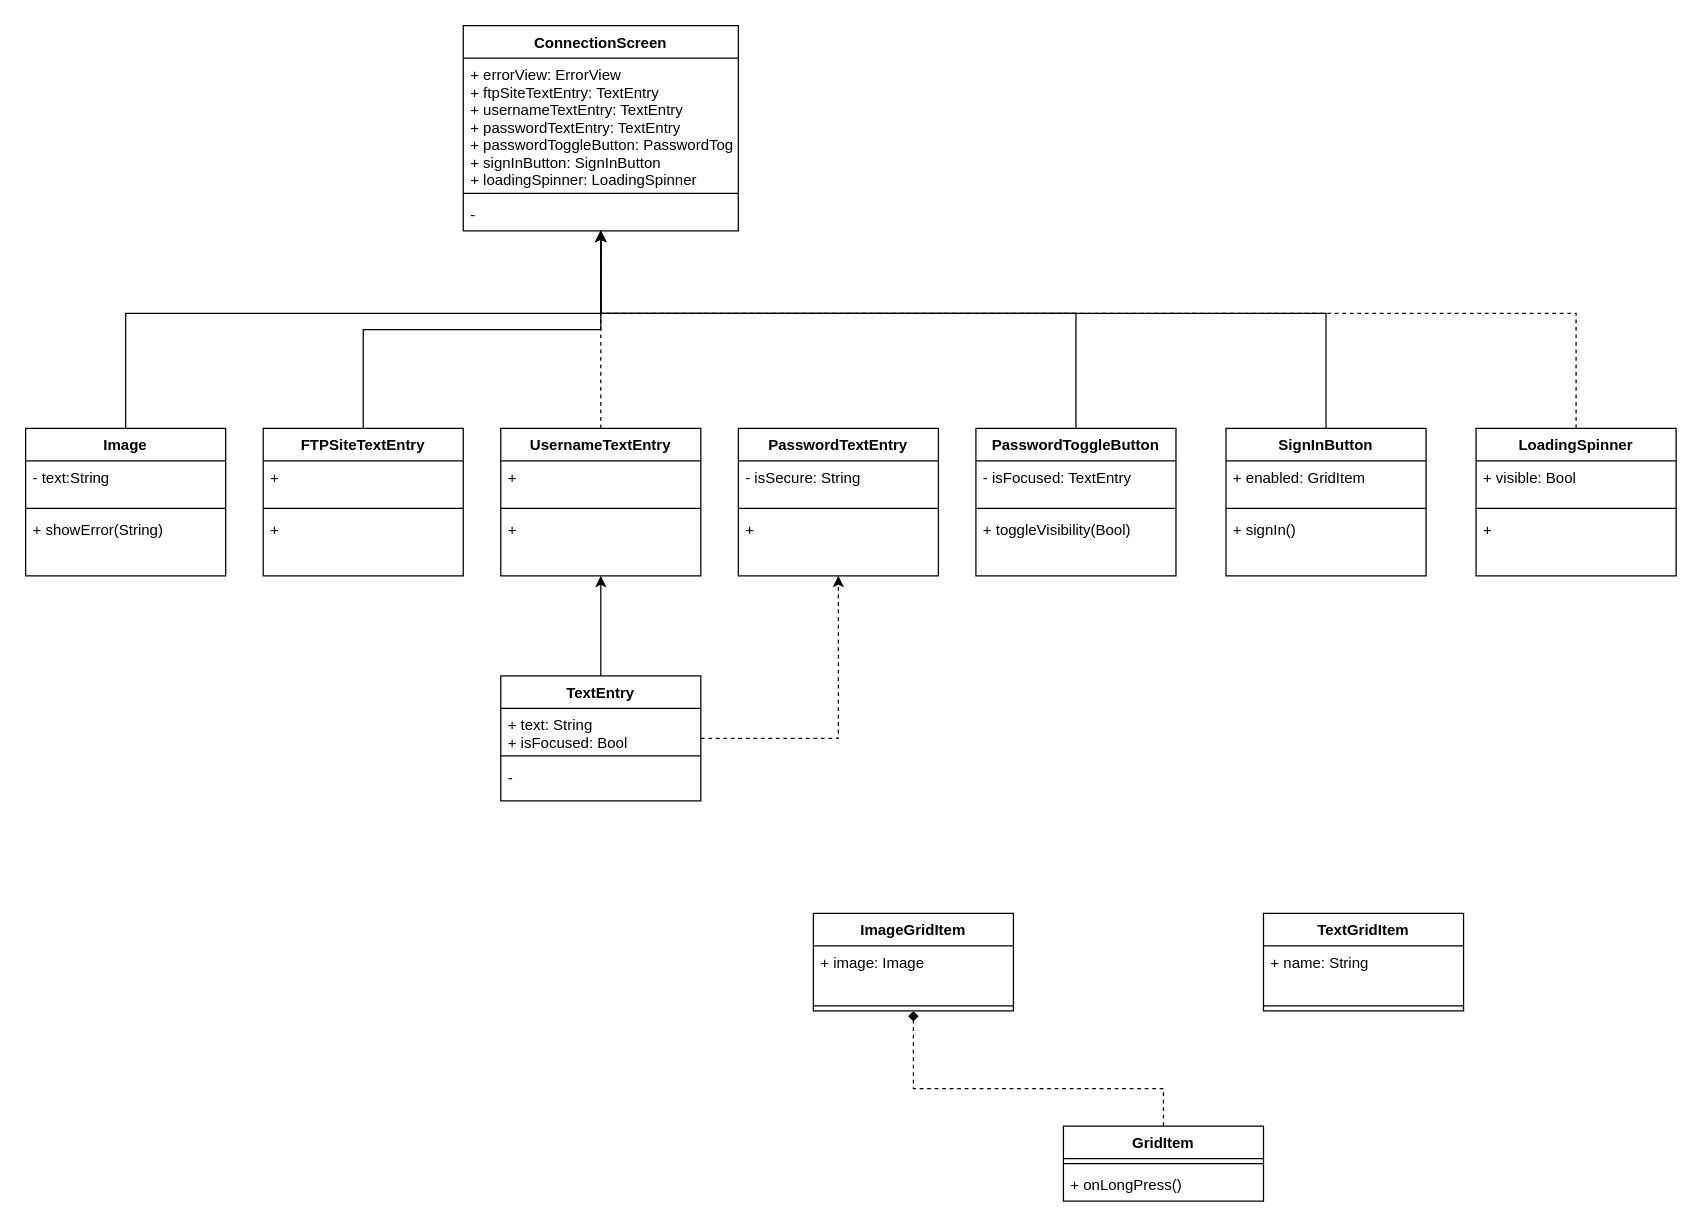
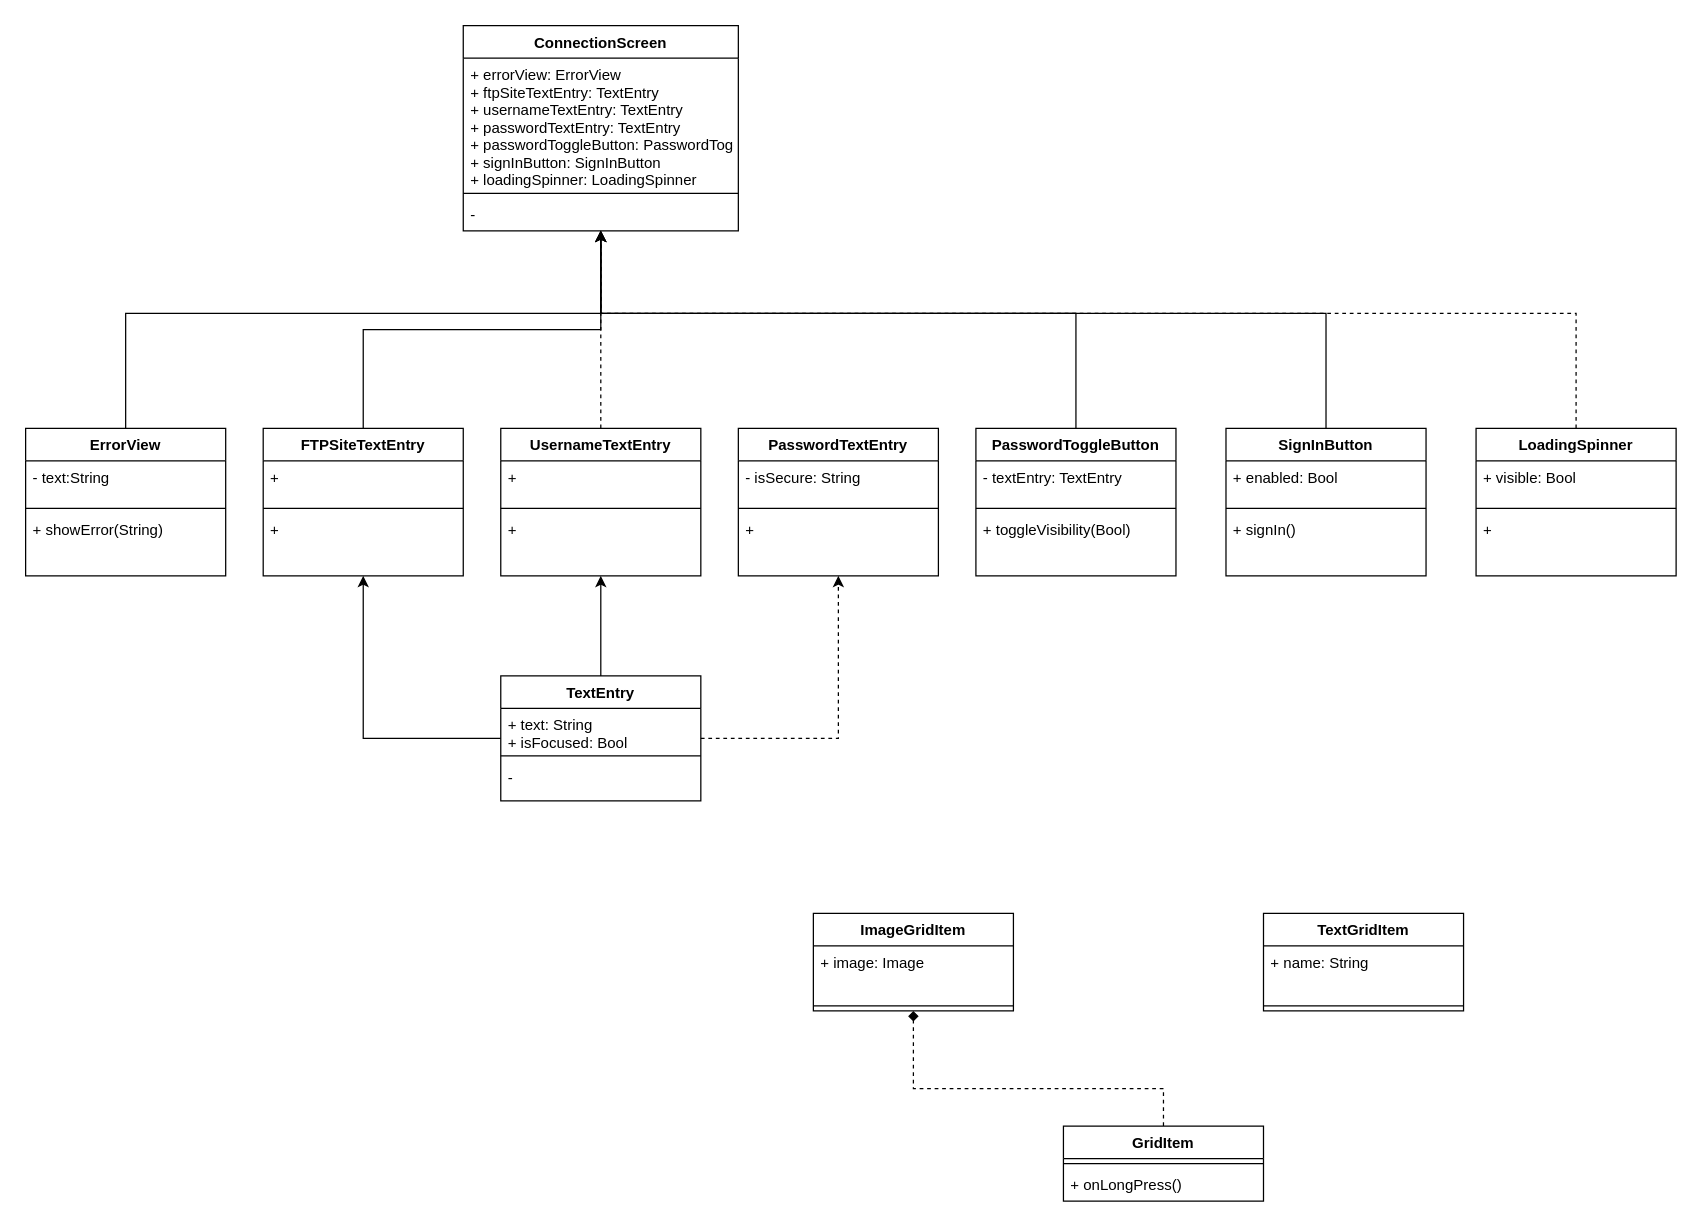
  <mxCell id="0" />
  <mxCell id="1" parent="0" />
  <mxCell id="2" style="edgeStyle=orthogonalEdgeStyle;rounded=0;orthogonalLoop=1;jettySize=auto;html=1;" edge="1" parent="1" source="3" target="17"><mxGeometry relative="1" as="geometry" /></mxCell>
  <mxCell id="3" value="FTPSiteTextEntry" style="swimlane;fontStyle=1;align=center;verticalAlign=top;childLayout=stackLayout;horizontal=1;startSize=26;horizontalStack=0;resizeParent=1;resizeParentMax=0;resizeLast=0;collapsible=1;marginBottom=0;" vertex="1" parent="1"><mxGeometry x="210" y="342" width="160" height="118" as="geometry" /></mxCell>
  <mxCell id="4" value="+ " style="text;strokeColor=none;fillColor=none;align=left;verticalAlign=top;spacingLeft=4;spacingRight=4;overflow=hidden;rotatable=0;points=[[0,0.5],[1,0.5]];portConstraint=eastwest;" vertex="1" parent="3"><mxGeometry y="26" width="160" height="34" as="geometry" /></mxCell>
  <mxCell id="5" value="" style="line;strokeWidth=1;fillColor=none;align=left;verticalAlign=middle;spacingTop=-1;spacingLeft=3;spacingRight=3;rotatable=0;labelPosition=right;points=[];portConstraint=eastwest;" vertex="1" parent="3"><mxGeometry y="60" width="160" height="8" as="geometry" /></mxCell>
  <mxCell id="6" value="+ " style="text;strokeColor=none;fillColor=none;align=left;verticalAlign=top;spacingLeft=4;spacingRight=4;overflow=hidden;rotatable=0;points=[[0,0.5],[1,0.5]];portConstraint=eastwest;" vertex="1" parent="3"><mxGeometry y="68" width="160" height="50" as="geometry" /></mxCell>
  <mxCell id="7" style="edgeStyle=orthogonalEdgeStyle;rounded=0;orthogonalLoop=1;jettySize=auto;html=1;dashed=1;endArrow=diamond;endFill=1;" edge="1" parent="1" source="8" target="11"><mxGeometry relative="1" as="geometry"><Array as="points"><mxPoint x="930" y="870" /><mxPoint x="730" y="870" /></Array></mxGeometry></mxCell>
  <mxCell id="8" value="GridItem" style="swimlane;fontStyle=1;align=center;verticalAlign=top;childLayout=stackLayout;horizontal=1;startSize=26;horizontalStack=0;resizeParent=1;resizeParentMax=0;resizeLast=0;collapsible=1;marginBottom=0;" vertex="1" parent="1"><mxGeometry x="850" y="900" width="160" height="60" as="geometry" /></mxCell>
  <mxCell id="9" value="" style="line;strokeWidth=1;fillColor=none;align=left;verticalAlign=middle;spacingTop=-1;spacingLeft=3;spacingRight=3;rotatable=0;labelPosition=right;points=[];portConstraint=eastwest;" vertex="1" parent="8"><mxGeometry y="26" width="160" height="8" as="geometry" /></mxCell>
  <mxCell id="10" value="+ onLongPress()" style="text;strokeColor=none;fillColor=none;align=left;verticalAlign=top;spacingLeft=4;spacingRight=4;overflow=hidden;rotatable=0;points=[[0,0.5],[1,0.5]];portConstraint=eastwest;" vertex="1" parent="8"><mxGeometry y="34" width="160" height="26" as="geometry" /></mxCell>
  <mxCell id="11" value="ImageGridItem" style="swimlane;fontStyle=1;align=center;verticalAlign=top;childLayout=stackLayout;horizontal=1;startSize=26;horizontalStack=0;resizeParent=1;resizeParentMax=0;resizeLast=0;collapsible=1;marginBottom=0;" vertex="1" parent="1"><mxGeometry x="650" y="730" width="160" height="78" as="geometry" /></mxCell>
  <mxCell id="12" value="+ image: Image" style="text;strokeColor=none;fillColor=none;align=left;verticalAlign=top;spacingLeft=4;spacingRight=4;overflow=hidden;rotatable=0;points=[[0,0.5],[1,0.5]];portConstraint=eastwest;" vertex="1" parent="11"><mxGeometry y="26" width="160" height="44" as="geometry" /></mxCell>
  <mxCell id="13" value="" style="line;strokeWidth=1;fillColor=none;align=left;verticalAlign=middle;spacingTop=-1;spacingLeft=3;spacingRight=3;rotatable=0;labelPosition=right;points=[];portConstraint=eastwest;" vertex="1" parent="11"><mxGeometry y="70" width="160" height="8" as="geometry" /></mxCell>
  <mxCell id="14" value="TextGridItem" style="swimlane;fontStyle=1;align=center;verticalAlign=top;childLayout=stackLayout;horizontal=1;startSize=26;horizontalStack=0;resizeParent=1;resizeParentMax=0;resizeLast=0;collapsible=1;marginBottom=0;" vertex="1" parent="1"><mxGeometry x="1010" y="730" width="160" height="78" as="geometry" /></mxCell>
  <mxCell id="15" value="+ name: String&#10;" style="text;strokeColor=none;fillColor=none;align=left;verticalAlign=top;spacingLeft=4;spacingRight=4;overflow=hidden;rotatable=0;points=[[0,0.5],[1,0.5]];portConstraint=eastwest;" vertex="1" parent="14"><mxGeometry y="26" width="160" height="44" as="geometry" /></mxCell>
  <mxCell id="16" value="" style="line;strokeWidth=1;fillColor=none;align=left;verticalAlign=middle;spacingTop=-1;spacingLeft=3;spacingRight=3;rotatable=0;labelPosition=right;points=[];portConstraint=eastwest;" vertex="1" parent="14"><mxGeometry y="70" width="160" height="8" as="geometry" /></mxCell>
  <mxCell id="17" value="ConnectionScreen" style="swimlane;fontStyle=1;align=center;verticalAlign=top;childLayout=stackLayout;horizontal=1;startSize=26;horizontalStack=0;resizeParent=1;resizeParentMax=0;resizeLast=0;collapsible=1;marginBottom=0;" vertex="1" parent="1"><mxGeometry x="370" y="20" width="220" height="164" as="geometry" /></mxCell>
  <mxCell id="18" value="+ errorView: ErrorView&#10;+ ftpSiteTextEntry: TextEntry&#10;+ usernameTextEntry: TextEntry&#10;+ passwordTextEntry: TextEntry&#10;+ passwordToggleButton: PasswordToggleButton&#10;+ signInButton: SignInButton&#10;+ loadingSpinner: LoadingSpinner" style="text;strokeColor=none;fillColor=none;align=left;verticalAlign=top;spacingLeft=4;spacingRight=4;overflow=hidden;rotatable=0;points=[[0,0.5],[1,0.5]];portConstraint=eastwest;" vertex="1" parent="17"><mxGeometry y="26" width="220" height="104" as="geometry" /></mxCell>
  <mxCell id="19" value="" style="line;strokeWidth=1;fillColor=none;align=left;verticalAlign=middle;spacingTop=-1;spacingLeft=3;spacingRight=3;rotatable=0;labelPosition=right;points=[];portConstraint=eastwest;" vertex="1" parent="17"><mxGeometry y="130" width="220" height="8" as="geometry" /></mxCell>
  <mxCell id="20" value="-" style="text;strokeColor=none;fillColor=none;align=left;verticalAlign=top;spacingLeft=4;spacingRight=4;overflow=hidden;rotatable=0;points=[[0,0.5],[1,0.5]];portConstraint=eastwest;" vertex="1" parent="17"><mxGeometry y="138" width="220" height="26" as="geometry" /></mxCell>
  <mxCell id="21" style="edgeStyle=orthogonalEdgeStyle;rounded=0;orthogonalLoop=1;jettySize=auto;html=1;dashed=1;" edge="1" parent="1" source="22" target="17"><mxGeometry relative="1" as="geometry" /></mxCell>
  <mxCell id="22" value="UsernameTextEntry" style="swimlane;fontStyle=1;align=center;verticalAlign=top;childLayout=stackLayout;horizontal=1;startSize=26;horizontalStack=0;resizeParent=1;resizeParentMax=0;resizeLast=0;collapsible=1;marginBottom=0;" vertex="1" parent="1"><mxGeometry x="400" y="342" width="160" height="118" as="geometry" /></mxCell>
  <mxCell id="23" value="+" style="text;strokeColor=none;fillColor=none;align=left;verticalAlign=top;spacingLeft=4;spacingRight=4;overflow=hidden;rotatable=0;points=[[0,0.5],[1,0.5]];portConstraint=eastwest;" vertex="1" parent="22"><mxGeometry y="26" width="160" height="34" as="geometry" /></mxCell>
  <mxCell id="24" value="" style="line;strokeWidth=1;fillColor=none;align=left;verticalAlign=middle;spacingTop=-1;spacingLeft=3;spacingRight=3;rotatable=0;labelPosition=right;points=[];portConstraint=eastwest;" vertex="1" parent="22"><mxGeometry y="60" width="160" height="8" as="geometry" /></mxCell>
  <mxCell id="25" value="+ " style="text;strokeColor=none;fillColor=none;align=left;verticalAlign=top;spacingLeft=4;spacingRight=4;overflow=hidden;rotatable=0;points=[[0,0.5],[1,0.5]];portConstraint=eastwest;" vertex="1" parent="22"><mxGeometry y="68" width="160" height="50" as="geometry" /></mxCell>
  <mxCell id="26" value="PasswordTextEntry" style="swimlane;fontStyle=1;align=center;verticalAlign=top;childLayout=stackLayout;horizontal=1;startSize=26;horizontalStack=0;resizeParent=1;resizeParentMax=0;resizeLast=0;collapsible=1;marginBottom=0;" vertex="1" parent="1"><mxGeometry x="590" y="342" width="160" height="118" as="geometry" /></mxCell>
  <mxCell id="27" value="- isSecure: String" style="text;strokeColor=none;fillColor=none;align=left;verticalAlign=top;spacingLeft=4;spacingRight=4;overflow=hidden;rotatable=0;points=[[0,0.5],[1,0.5]];portConstraint=eastwest;" vertex="1" parent="26"><mxGeometry y="26" width="160" height="34" as="geometry" /></mxCell>
  <mxCell id="28" value="" style="line;strokeWidth=1;fillColor=none;align=left;verticalAlign=middle;spacingTop=-1;spacingLeft=3;spacingRight=3;rotatable=0;labelPosition=right;points=[];portConstraint=eastwest;" vertex="1" parent="26"><mxGeometry y="60" width="160" height="8" as="geometry" /></mxCell>
  <mxCell id="29" value="+ " style="text;strokeColor=none;fillColor=none;align=left;verticalAlign=top;spacingLeft=4;spacingRight=4;overflow=hidden;rotatable=0;points=[[0,0.5],[1,0.5]];portConstraint=eastwest;" vertex="1" parent="26"><mxGeometry y="68" width="160" height="50" as="geometry" /></mxCell>
  <mxCell id="30" style="edgeStyle=orthogonalEdgeStyle;rounded=0;orthogonalLoop=1;jettySize=auto;html=1;" edge="1" parent="1" source="31" target="17"><mxGeometry relative="1" as="geometry"><Array as="points"><mxPoint x="1060" y="250" /><mxPoint x="480" y="250" /></Array></mxGeometry></mxCell>
  <mxCell id="31" value="SignInButton" style="swimlane;fontStyle=1;align=center;verticalAlign=top;childLayout=stackLayout;horizontal=1;startSize=26;horizontalStack=0;resizeParent=1;resizeParentMax=0;resizeLast=0;collapsible=1;marginBottom=0;" vertex="1" parent="1"><mxGeometry x="980" y="342" width="160" height="118" as="geometry" /></mxCell>
- <mxCell id="32" value="+ enabled: GridItem" style="text;strokeColor=none;fillColor=none;align=left;verticalAlign=top;spacingLeft=4;spacingRight=4;overflow=hidden;rotatable=0;points=[[0,0.5],[1,0.5]];portConstraint=eastwest;" vertex="1" parent="31"><mxGeometry y="26" width="160" height="34" as="geometry" /></mxCell>
+ <mxCell id="32" value="+ enabled: Bool" style="text;strokeColor=none;fillColor=none;align=left;verticalAlign=top;spacingLeft=4;spacingRight=4;overflow=hidden;rotatable=0;points=[[0,0.5],[1,0.5]];portConstraint=eastwest;" vertex="1" parent="31"><mxGeometry y="26" width="160" height="34" as="geometry" /></mxCell>
  <mxCell id="33" value="" style="line;strokeWidth=1;fillColor=none;align=left;verticalAlign=middle;spacingTop=-1;spacingLeft=3;spacingRight=3;rotatable=0;labelPosition=right;points=[];portConstraint=eastwest;" vertex="1" parent="31"><mxGeometry y="60" width="160" height="8" as="geometry" /></mxCell>
  <mxCell id="34" value="+ signIn()" style="text;strokeColor=none;fillColor=none;align=left;verticalAlign=top;spacingLeft=4;spacingRight=4;overflow=hidden;rotatable=0;points=[[0,0.5],[1,0.5]];portConstraint=eastwest;" vertex="1" parent="31"><mxGeometry y="68" width="160" height="50" as="geometry" /></mxCell>
  <mxCell id="35" style="edgeStyle=orthogonalEdgeStyle;rounded=0;orthogonalLoop=1;jettySize=auto;html=1;" edge="1" parent="1" source="38" target="22"><mxGeometry relative="1" as="geometry" /></mxCell>
+ <mxCell id="36" style="edgeStyle=orthogonalEdgeStyle;rounded=0;orthogonalLoop=1;jettySize=auto;html=1;" edge="1" parent="1" source="38" target="3"><mxGeometry relative="1" as="geometry" /></mxCell>
  <mxCell id="37" style="edgeStyle=orthogonalEdgeStyle;rounded=0;orthogonalLoop=1;jettySize=auto;html=1;dashed=1;" edge="1" parent="1" source="38" target="26"><mxGeometry relative="1" as="geometry" /></mxCell>
  <mxCell id="38" value="TextEntry" style="swimlane;fontStyle=1;align=center;verticalAlign=top;childLayout=stackLayout;horizontal=1;startSize=26;horizontalStack=0;resizeParent=1;resizeParentMax=0;resizeLast=0;collapsible=1;marginBottom=0;" vertex="1" parent="1"><mxGeometry x="400" y="540" width="160" height="100" as="geometry" /></mxCell>
  <mxCell id="39" value="+ text: String&#10;+ isFocused: Bool" style="text;strokeColor=none;fillColor=none;align=left;verticalAlign=top;spacingLeft=4;spacingRight=4;overflow=hidden;rotatable=0;points=[[0,0.5],[1,0.5]];portConstraint=eastwest;" vertex="1" parent="38"><mxGeometry y="26" width="160" height="34" as="geometry" /></mxCell>
  <mxCell id="40" value="" style="line;strokeWidth=1;fillColor=none;align=left;verticalAlign=middle;spacingTop=-1;spacingLeft=3;spacingRight=3;rotatable=0;labelPosition=right;points=[];portConstraint=eastwest;" vertex="1" parent="38"><mxGeometry y="60" width="160" height="8" as="geometry" /></mxCell>
  <mxCell id="41" value="-" style="text;strokeColor=none;fillColor=none;align=left;verticalAlign=top;spacingLeft=4;spacingRight=4;overflow=hidden;rotatable=0;points=[[0,0.5],[1,0.5]];portConstraint=eastwest;" vertex="1" parent="38"><mxGeometry y="68" width="160" height="32" as="geometry" /></mxCell>
  <mxCell id="42" style="edgeStyle=orthogonalEdgeStyle;rounded=0;orthogonalLoop=1;jettySize=auto;html=1;dashed=1;" edge="1" parent="1" source="43" target="17"><mxGeometry relative="1" as="geometry"><Array as="points"><mxPoint x="1260" y="250" /><mxPoint x="480" y="250" /></Array></mxGeometry></mxCell>
  <mxCell id="43" value="LoadingSpinner" style="swimlane;fontStyle=1;align=center;verticalAlign=top;childLayout=stackLayout;horizontal=1;startSize=26;horizontalStack=0;resizeParent=1;resizeParentMax=0;resizeLast=0;collapsible=1;marginBottom=0;" vertex="1" parent="1"><mxGeometry x="1180" y="342" width="160" height="118" as="geometry" /></mxCell>
  <mxCell id="44" value="+ visible: Bool" style="text;strokeColor=none;fillColor=none;align=left;verticalAlign=top;spacingLeft=4;spacingRight=4;overflow=hidden;rotatable=0;points=[[0,0.5],[1,0.5]];portConstraint=eastwest;" vertex="1" parent="43"><mxGeometry y="26" width="160" height="34" as="geometry" /></mxCell>
  <mxCell id="45" value="" style="line;strokeWidth=1;fillColor=none;align=left;verticalAlign=middle;spacingTop=-1;spacingLeft=3;spacingRight=3;rotatable=0;labelPosition=right;points=[];portConstraint=eastwest;" vertex="1" parent="43"><mxGeometry y="60" width="160" height="8" as="geometry" /></mxCell>
  <mxCell id="46" value="+ " style="text;strokeColor=none;fillColor=none;align=left;verticalAlign=top;spacingLeft=4;spacingRight=4;overflow=hidden;rotatable=0;points=[[0,0.5],[1,0.5]];portConstraint=eastwest;" vertex="1" parent="43"><mxGeometry y="68" width="160" height="50" as="geometry" /></mxCell>
  <mxCell id="47" style="edgeStyle=orthogonalEdgeStyle;rounded=0;orthogonalLoop=1;jettySize=auto;html=1;" edge="1" parent="1" source="48" target="17"><mxGeometry relative="1" as="geometry"><Array as="points"><mxPoint x="860" y="250" /><mxPoint x="480" y="250" /></Array></mxGeometry></mxCell>
  <mxCell id="48" value="PasswordToggleButton" style="swimlane;fontStyle=1;align=center;verticalAlign=top;childLayout=stackLayout;horizontal=1;startSize=26;horizontalStack=0;resizeParent=1;resizeParentMax=0;resizeLast=0;collapsible=1;marginBottom=0;" vertex="1" parent="1"><mxGeometry x="780" y="342" width="160" height="118" as="geometry" /></mxCell>
- <mxCell id="49" value="- isFocused: TextEntry&#10;" style="text;strokeColor=none;fillColor=none;align=left;verticalAlign=top;spacingLeft=4;spacingRight=4;overflow=hidden;rotatable=0;points=[[0,0.5],[1,0.5]];portConstraint=eastwest;" vertex="1" parent="48"><mxGeometry y="26" width="160" height="34" as="geometry" /></mxCell>
+ <mxCell id="49" value="- textEntry: TextEntry&#10;" style="text;strokeColor=none;fillColor=none;align=left;verticalAlign=top;spacingLeft=4;spacingRight=4;overflow=hidden;rotatable=0;points=[[0,0.5],[1,0.5]];portConstraint=eastwest;" vertex="1" parent="48"><mxGeometry y="26" width="160" height="34" as="geometry" /></mxCell>
  <mxCell id="50" value="" style="line;strokeWidth=1;fillColor=none;align=left;verticalAlign=middle;spacingTop=-1;spacingLeft=3;spacingRight=3;rotatable=0;labelPosition=right;points=[];portConstraint=eastwest;" vertex="1" parent="48"><mxGeometry y="60" width="160" height="8" as="geometry" /></mxCell>
  <mxCell id="51" value="+ toggleVisibility(Bool)" style="text;strokeColor=none;fillColor=none;align=left;verticalAlign=top;spacingLeft=4;spacingRight=4;overflow=hidden;rotatable=0;points=[[0,0.5],[1,0.5]];portConstraint=eastwest;" vertex="1" parent="48"><mxGeometry y="68" width="160" height="50" as="geometry" /></mxCell>
  <mxCell id="52" style="edgeStyle=orthogonalEdgeStyle;rounded=0;orthogonalLoop=1;jettySize=auto;html=1;" edge="1" parent="1" source="53" target="17"><mxGeometry relative="1" as="geometry"><Array as="points"><mxPoint x="100" y="250" /><mxPoint x="480" y="250" /></Array></mxGeometry></mxCell>
- <mxCell id="53" value="Image" style="swimlane;fontStyle=1;align=center;verticalAlign=top;childLayout=stackLayout;horizontal=1;startSize=26;horizontalStack=0;resizeParent=1;resizeParentMax=0;resizeLast=0;collapsible=1;marginBottom=0;" vertex="1" parent="1"><mxGeometry x="20" y="342" width="160" height="118" as="geometry" /></mxCell>
+ <mxCell id="53" value="ErrorView" style="swimlane;fontStyle=1;align=center;verticalAlign=top;childLayout=stackLayout;horizontal=1;startSize=26;horizontalStack=0;resizeParent=1;resizeParentMax=0;resizeLast=0;collapsible=1;marginBottom=0;" vertex="1" parent="1"><mxGeometry x="20" y="342" width="160" height="118" as="geometry" /></mxCell>
  <mxCell id="54" value="- text:String" style="text;strokeColor=none;fillColor=none;align=left;verticalAlign=top;spacingLeft=4;spacingRight=4;overflow=hidden;rotatable=0;points=[[0,0.5],[1,0.5]];portConstraint=eastwest;" vertex="1" parent="53"><mxGeometry y="26" width="160" height="34" as="geometry" /></mxCell>
  <mxCell id="55" value="" style="line;strokeWidth=1;fillColor=none;align=left;verticalAlign=middle;spacingTop=-1;spacingLeft=3;spacingRight=3;rotatable=0;labelPosition=right;points=[];portConstraint=eastwest;" vertex="1" parent="53"><mxGeometry y="60" width="160" height="8" as="geometry" /></mxCell>
  <mxCell id="56" value="+ showError(String)" style="text;strokeColor=none;fillColor=none;align=left;verticalAlign=top;spacingLeft=4;spacingRight=4;overflow=hidden;rotatable=0;points=[[0,0.5],[1,0.5]];portConstraint=eastwest;" vertex="1" parent="53"><mxGeometry y="68" width="160" height="50" as="geometry" /></mxCell>
